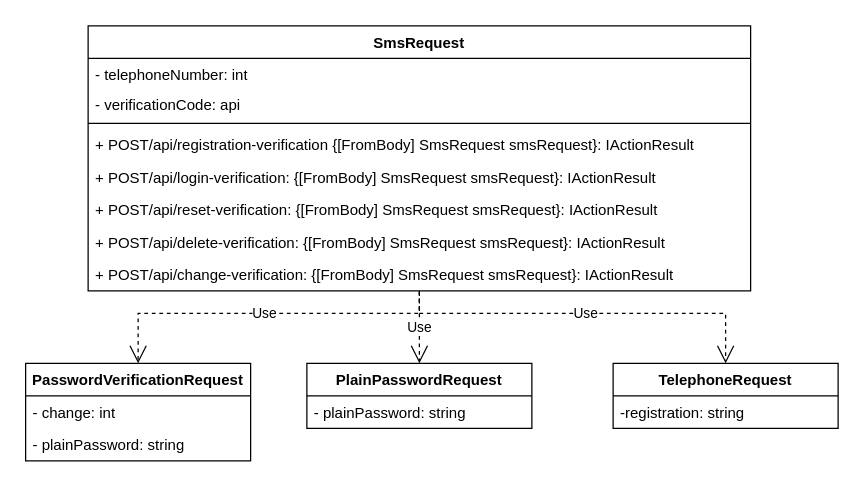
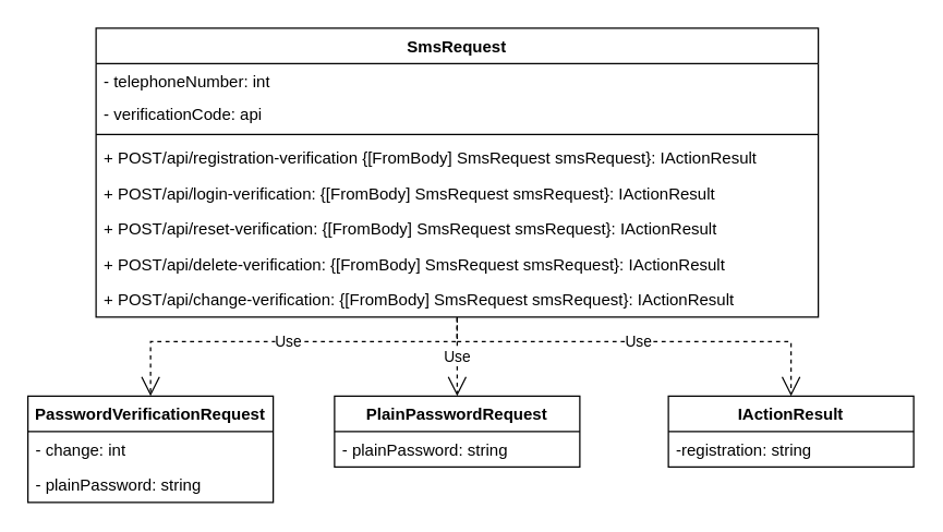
  <mxCell id="0" />
  <mxCell id="1" parent="0" />
  <mxCell id="2" value="SmsRequest" style="swimlane;fontStyle=1;align=center;verticalAlign=top;childLayout=stackLayout;horizontal=1;startSize=26;horizontalStack=0;resizeParent=1;resizeParentMax=0;resizeLast=0;collapsible=1;marginBottom=0;whiteSpace=wrap;html=1;" vertex="1" parent="1"><mxGeometry x="70" y="20" width="530" height="212" as="geometry" /></mxCell>
  <mxCell id="3" value="- telephoneNumber: int" style="text;strokeColor=none;fillColor=none;align=left;verticalAlign=top;spacingLeft=4;spacingRight=4;overflow=hidden;rotatable=0;points=[[0,0.5],[1,0.5]];portConstraint=eastwest;whiteSpace=wrap;html=1;" vertex="1" parent="2"><mxGeometry y="26" width="530" height="24" as="geometry" /></mxCell>
  <mxCell id="4" value="- verificationCode: api" style="text;strokeColor=none;fillColor=none;align=left;verticalAlign=top;spacingLeft=4;spacingRight=4;overflow=hidden;rotatable=0;points=[[0,0.5],[1,0.5]];portConstraint=eastwest;whiteSpace=wrap;html=1;" vertex="1" parent="2"><mxGeometry y="50" width="530" height="24" as="geometry" /></mxCell>
  <mxCell id="5" value="" style="line;strokeWidth=1;fillColor=none;align=left;verticalAlign=middle;spacingTop=-1;spacingLeft=3;spacingRight=3;rotatable=0;labelPosition=right;points=[];portConstraint=eastwest;strokeColor=inherit;" vertex="1" parent="2"><mxGeometry y="74" width="530" height="8" as="geometry" /></mxCell>
  <mxCell id="6" value="+ POST/api/registration-verification {[FromBody] SmsRequest smsRequest}:&amp;nbsp;IActionResult" style="text;strokeColor=none;fillColor=none;align=left;verticalAlign=top;spacingLeft=4;spacingRight=4;overflow=hidden;rotatable=0;points=[[0,0.5],[1,0.5]];portConstraint=eastwest;whiteSpace=wrap;html=1;" vertex="1" parent="2"><mxGeometry y="82" width="530" height="26" as="geometry" /></mxCell>
  <mxCell id="7" value="+ POST/api/login-verification: {[FromBody] SmsRequest smsRequest}:&amp;nbsp;IActionResult" style="text;strokeColor=none;fillColor=none;align=left;verticalAlign=top;spacingLeft=4;spacingRight=4;overflow=hidden;rotatable=0;points=[[0,0.5],[1,0.5]];portConstraint=eastwest;whiteSpace=wrap;html=1;" vertex="1" parent="2"><mxGeometry y="108" width="530" height="26" as="geometry" /></mxCell>
  <mxCell id="8" value="+ POST/api/reset-verification: {[FromBody] SmsRequest smsRequest}:&amp;nbsp;IActionResult" style="text;strokeColor=none;fillColor=none;align=left;verticalAlign=top;spacingLeft=4;spacingRight=4;overflow=hidden;rotatable=0;points=[[0,0.5],[1,0.5]];portConstraint=eastwest;whiteSpace=wrap;html=1;" vertex="1" parent="2"><mxGeometry y="134" width="530" height="26" as="geometry" /></mxCell>
  <mxCell id="9" value="+ POST/api/delete-verification: {[FromBody] SmsRequest smsRequest}:&amp;nbsp;IActionResult" style="text;strokeColor=none;fillColor=none;align=left;verticalAlign=top;spacingLeft=4;spacingRight=4;overflow=hidden;rotatable=0;points=[[0,0.5],[1,0.5]];portConstraint=eastwest;whiteSpace=wrap;html=1;" vertex="1" parent="2"><mxGeometry y="160" width="530" height="26" as="geometry" /></mxCell>
  <mxCell id="10" value="+ POST/api/change-verification: {[FromBody] SmsRequest smsRequest}:&amp;nbsp;IActionResult" style="text;strokeColor=none;fillColor=none;align=left;verticalAlign=top;spacingLeft=4;spacingRight=4;overflow=hidden;rotatable=0;points=[[0,0.5],[1,0.5]];portConstraint=eastwest;whiteSpace=wrap;html=1;" vertex="1" parent="2"><mxGeometry y="186" width="530" height="26" as="geometry" /></mxCell>
  <mxCell id="11" value="PasswordVerificationRequest" style="swimlane;fontStyle=1;align=center;verticalAlign=top;childLayout=stackLayout;horizontal=1;startSize=26;horizontalStack=0;resizeParent=1;resizeParentMax=0;resizeLast=0;collapsible=1;marginBottom=0;whiteSpace=wrap;html=1;" vertex="1" parent="1"><mxGeometry x="20" y="290" width="180" height="78" as="geometry" /></mxCell>
  <mxCell id="12" value="- change: int" style="text;strokeColor=none;fillColor=none;align=left;verticalAlign=top;spacingLeft=4;spacingRight=4;overflow=hidden;rotatable=0;points=[[0,0.5],[1,0.5]];portConstraint=eastwest;whiteSpace=wrap;html=1;" vertex="1" parent="11"><mxGeometry y="26" width="180" height="26" as="geometry" /></mxCell>
  <mxCell id="13" value="- plainPassword: string" style="text;strokeColor=none;fillColor=none;align=left;verticalAlign=top;spacingLeft=4;spacingRight=4;overflow=hidden;rotatable=0;points=[[0,0.5],[1,0.5]];portConstraint=eastwest;whiteSpace=wrap;html=1;" vertex="1" parent="11"><mxGeometry y="52" width="180" height="26" as="geometry" /></mxCell>
  <mxCell id="14" value="PlainPasswordRequest" style="swimlane;fontStyle=1;align=center;verticalAlign=top;childLayout=stackLayout;horizontal=1;startSize=26;horizontalStack=0;resizeParent=1;resizeParentMax=0;resizeLast=0;collapsible=1;marginBottom=0;whiteSpace=wrap;html=1;" vertex="1" parent="1"><mxGeometry x="245" y="290" width="180" height="52" as="geometry" /></mxCell>
  <mxCell id="15" value="- plainPassword: string" style="text;strokeColor=none;fillColor=none;align=left;verticalAlign=top;spacingLeft=4;spacingRight=4;overflow=hidden;rotatable=0;points=[[0,0.5],[1,0.5]];portConstraint=eastwest;whiteSpace=wrap;html=1;" vertex="1" parent="14"><mxGeometry y="26" width="180" height="26" as="geometry" /></mxCell>
- <mxCell id="16" value="TelephoneRequest" style="swimlane;fontStyle=1;align=center;verticalAlign=top;childLayout=stackLayout;horizontal=1;startSize=26;horizontalStack=0;resizeParent=1;resizeParentMax=0;resizeLast=0;collapsible=1;marginBottom=0;whiteSpace=wrap;html=1;" vertex="1" parent="1"><mxGeometry x="490" y="290" width="180" height="52" as="geometry" /></mxCell>
+ <mxCell id="16" value="IActionResult" style="swimlane;fontStyle=1;align=center;verticalAlign=top;childLayout=stackLayout;horizontal=1;startSize=26;horizontalStack=0;resizeParent=1;resizeParentMax=0;resizeLast=0;collapsible=1;marginBottom=0;whiteSpace=wrap;html=1;" vertex="1" parent="1"><mxGeometry x="490" y="290" width="180" height="52" as="geometry" /></mxCell>
  <mxCell id="17" value="-registration: string" style="text;strokeColor=none;fillColor=none;align=left;verticalAlign=top;spacingLeft=4;spacingRight=4;overflow=hidden;rotatable=0;points=[[0,0.5],[1,0.5]];portConstraint=eastwest;whiteSpace=wrap;html=1;" vertex="1" parent="16"><mxGeometry y="26" width="180" height="26" as="geometry" /></mxCell>
  <mxCell id="18" value="Use" style="endArrow=open;endSize=12;dashed=1;html=1;rounded=0;entryX=0.5;entryY=0;entryDx=0;entryDy=0;exitX=0.5;exitY=1.04;exitDx=0;exitDy=0;exitPerimeter=0;" edge="1" parent="1" source="10" target="11"><mxGeometry width="160" relative="1" as="geometry"><mxPoint x="260" y="230" as="sourcePoint" /><mxPoint x="420" y="230" as="targetPoint" /><Array as="points"><mxPoint x="335" y="250" /><mxPoint x="110" y="250" /></Array></mxGeometry></mxCell>
  <mxCell id="19" value="Use" style="endArrow=open;endSize=12;dashed=1;html=1;rounded=0;entryX=0.5;entryY=0;entryDx=0;entryDy=0;" edge="1" parent="1" source="10" target="14"><mxGeometry width="160" relative="1" as="geometry"><mxPoint x="260" y="230" as="sourcePoint" /><mxPoint x="420" y="230" as="targetPoint" /></mxGeometry></mxCell>
  <mxCell id="20" value="Use" style="endArrow=open;endSize=12;dashed=1;html=1;rounded=0;exitX=0.5;exitY=1.042;exitDx=0;exitDy=0;exitPerimeter=0;entryX=0.5;entryY=0;entryDx=0;entryDy=0;" edge="1" parent="1" target="16"><mxGeometry width="160" relative="1" as="geometry"><mxPoint x="335" y="232.002" as="sourcePoint" /><mxPoint x="390" y="268.91" as="targetPoint" /><Array as="points"><mxPoint x="335" y="250" /><mxPoint x="580" y="250" /></Array></mxGeometry></mxCell>
